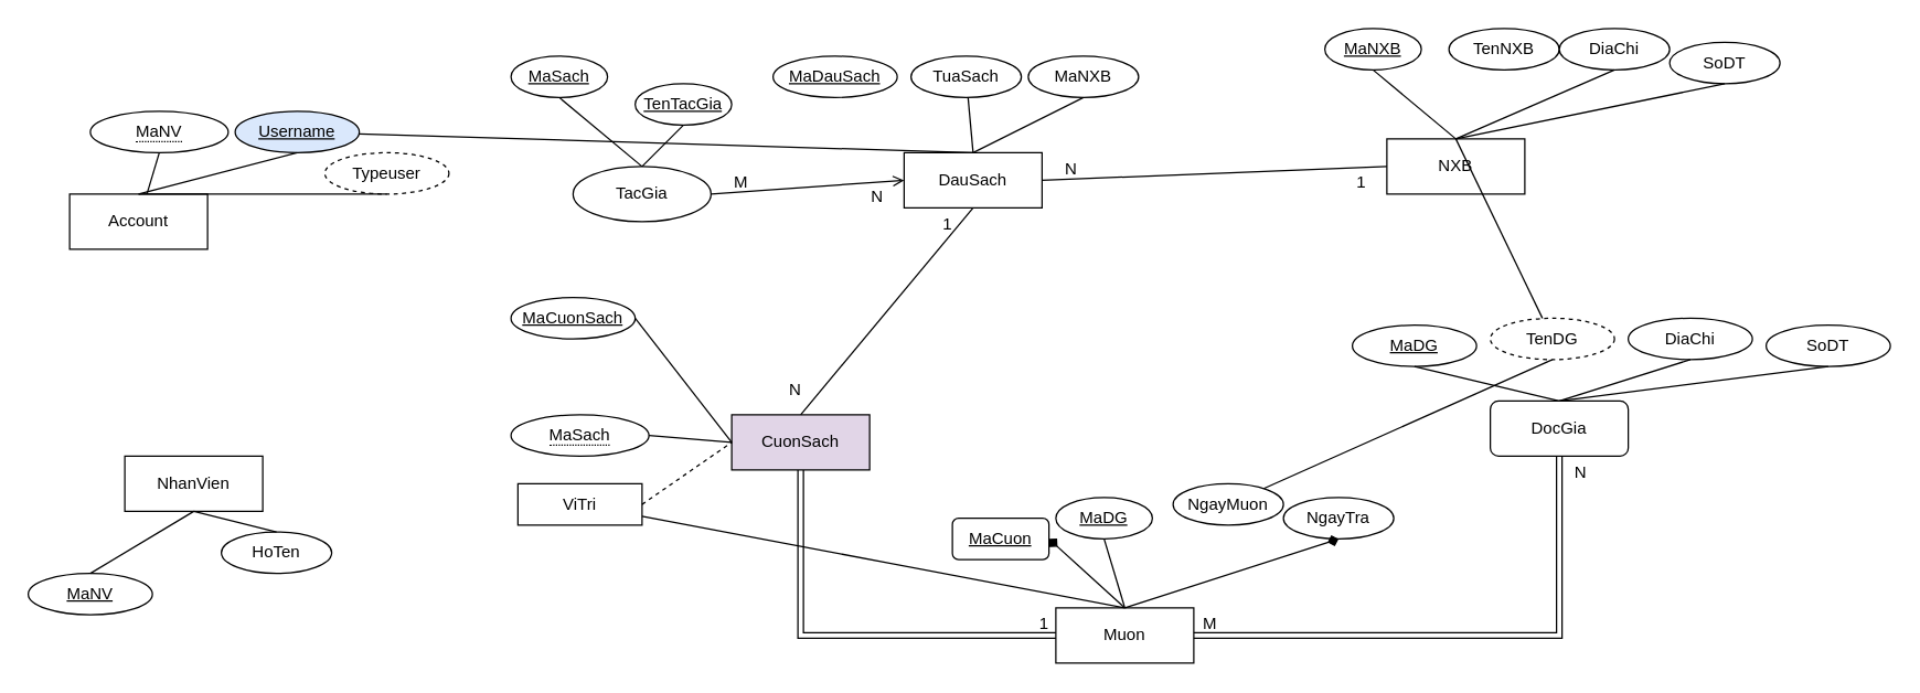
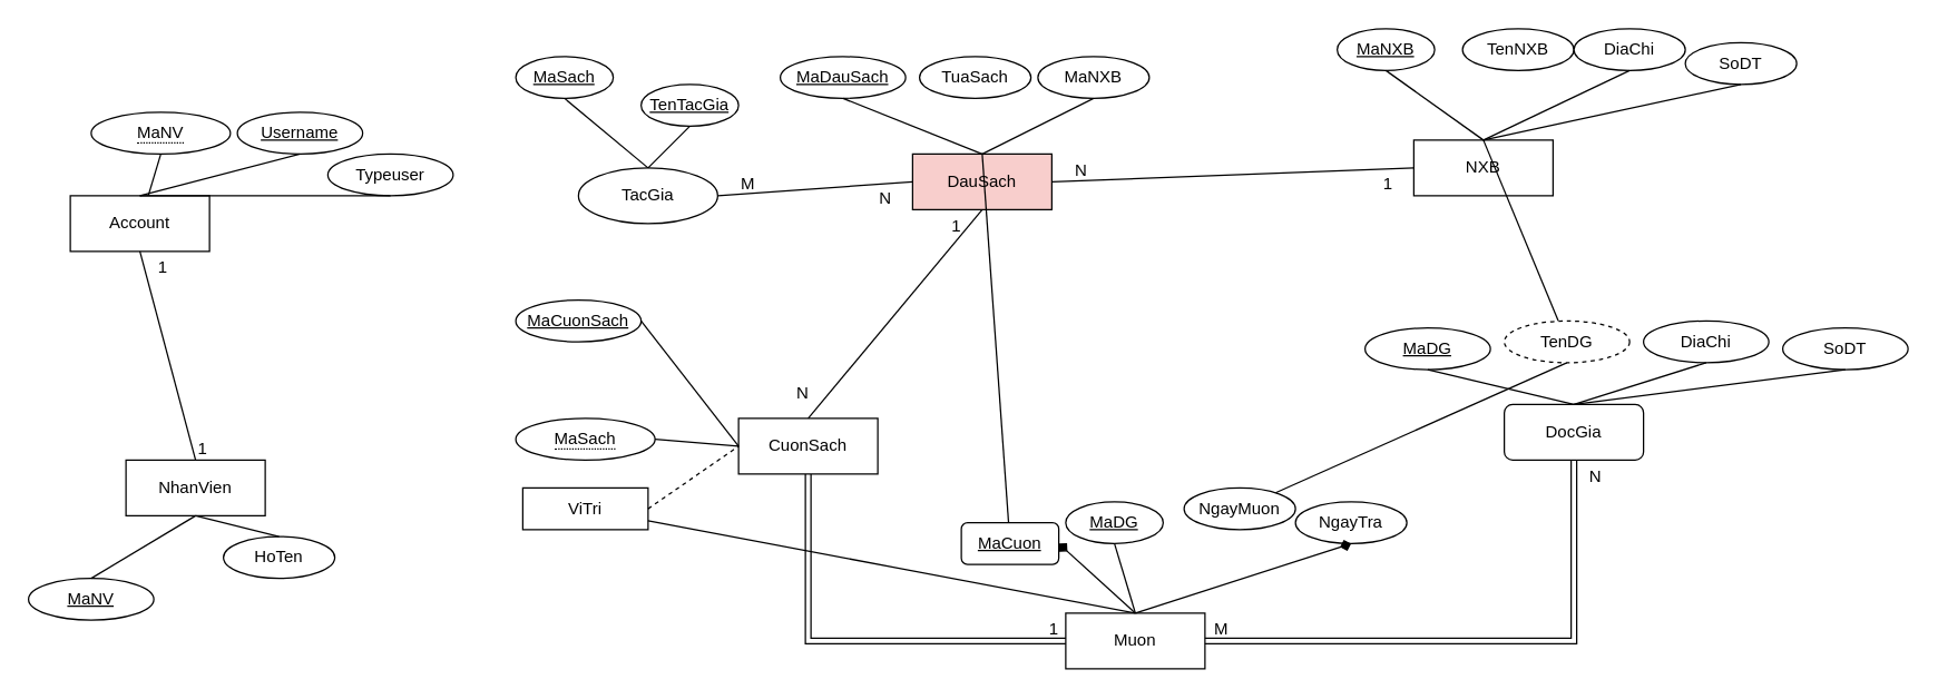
  <mxCell id="0" />
  <mxCell id="1" parent="0" />
- <mxCell id="2" value="DauSach" style="whiteSpace=wrap;html=1;align=center;" vertex="1" parent="1"><mxGeometry x="655" y="110" width="100" height="40" as="geometry" /></mxCell>
+ <mxCell id="2" value="DauSach" style="whiteSpace=wrap;html=1;align=center;fillColor=#f8cecc;" vertex="1" parent="1"><mxGeometry x="655" y="110" width="100" height="40" as="geometry" /></mxCell>
  <mxCell id="3" value="MaDauSach" style="ellipse;whiteSpace=wrap;html=1;align=center;fontStyle=4;" vertex="1" parent="1"><mxGeometry x="560" y="40" width="90" height="30" as="geometry" /></mxCell>
- <mxCell id="4" value="" style="endArrow=none;html=1;rounded=0;exitX=0.5;exitY=0;exitDx=0;exitDy=0;" edge="1" parent="1" source="2" target="31"><mxGeometry relative="1" as="geometry"><mxPoint x="660" y="130" as="sourcePoint" /><mxPoint x="820" y="130" as="targetPoint" /></mxGeometry></mxCell>
+ <mxCell id="4" value="" style="endArrow=none;html=1;rounded=0;entryX=0.5;entryY=1;entryDx=0;entryDy=0;exitX=0.5;exitY=0;exitDx=0;exitDy=0;" edge="1" parent="1" source="2" target="3"><mxGeometry relative="1" as="geometry"><mxPoint x="660" y="130" as="sourcePoint" /><mxPoint x="820" y="130" as="targetPoint" /></mxGeometry></mxCell>
  <mxCell id="5" value="TuaSach" style="ellipse;whiteSpace=wrap;html=1;align=center;" vertex="1" parent="1"><mxGeometry x="660" y="40" width="80" height="30" as="geometry" /></mxCell>
- <mxCell id="6" value="" style="endArrow=none;html=1;rounded=0;exitX=0.5;exitY=0;exitDx=0;exitDy=0;" edge="1" parent="1" source="2" target="5"><mxGeometry relative="1" as="geometry"><mxPoint x="710" y="120" as="sourcePoint" /><mxPoint x="820" y="130" as="targetPoint" /></mxGeometry></mxCell>
+ <mxCell id="6" value="" style="endArrow=none;html=1;rounded=0;exitX=0.5;exitY=0;exitDx=0;exitDy=0;" edge="1" parent="1" source="2" target="48"><mxGeometry relative="1" as="geometry"><mxPoint x="710" y="120" as="sourcePoint" /><mxPoint x="820" y="130" as="targetPoint" /></mxGeometry></mxCell>
  <mxCell id="7" value="MaNXB" style="ellipse;whiteSpace=wrap;html=1;align=center;" vertex="1" parent="1"><mxGeometry x="745" y="40" width="80" height="30" as="geometry" /></mxCell>
  <mxCell id="8" value="" style="endArrow=none;html=1;rounded=0;entryX=0.5;entryY=1;entryDx=0;entryDy=0;exitX=0.5;exitY=0;exitDx=0;exitDy=0;" edge="1" parent="1" source="2" target="7"><mxGeometry relative="1" as="geometry"><mxPoint x="720" y="100" as="sourcePoint" /><mxPoint x="870" y="120" as="targetPoint" /></mxGeometry></mxCell>
- <mxCell id="9" value="NXB" style="whiteSpace=wrap;html=1;align=center;" vertex="1" parent="1"><mxGeometry x="1005" y="100" width="100" height="40" as="geometry" /></mxCell>
+ <mxCell id="9" value="NXB" style="whiteSpace=wrap;html=1;align=center;" vertex="1" parent="1"><mxGeometry x="1015" y="100" width="100" height="40" as="geometry" /></mxCell>
  <mxCell id="10" value="TenNXB" style="ellipse;whiteSpace=wrap;html=1;align=center;" vertex="1" parent="1"><mxGeometry x="1050" y="20" width="80" height="30" as="geometry" /></mxCell>
  <mxCell id="11" value="MaNXB" style="ellipse;whiteSpace=wrap;html=1;align=center;fontStyle=4;" vertex="1" parent="1"><mxGeometry x="960" y="20" width="70" height="30" as="geometry" /></mxCell>
  <mxCell id="12" value="DiaChi" style="ellipse;whiteSpace=wrap;html=1;align=center;" vertex="1" parent="1"><mxGeometry x="1130" y="20" width="80" height="30" as="geometry" /></mxCell>
  <mxCell id="13" value="SoDT" style="ellipse;whiteSpace=wrap;html=1;align=center;" vertex="1" parent="1"><mxGeometry x="1210" y="30" width="80" height="30" as="geometry" /></mxCell>
  <mxCell id="14" value="" style="endArrow=none;html=1;rounded=0;exitX=0.5;exitY=0;exitDx=0;exitDy=0;entryX=0.5;entryY=1;entryDx=0;entryDy=0;" edge="1" parent="1" source="9" target="11"><mxGeometry relative="1" as="geometry"><mxPoint x="910" y="50" as="sourcePoint" /><mxPoint x="1070" y="50" as="targetPoint" /></mxGeometry></mxCell>
  <mxCell id="15" value="" style="endArrow=none;html=1;rounded=0;exitX=0.5;exitY=0;exitDx=0;exitDy=0;" edge="1" parent="1" source="9" target="43"><mxGeometry relative="1" as="geometry"><mxPoint x="1065" y="110" as="sourcePoint" /><mxPoint x="1005" y="60" as="targetPoint" /></mxGeometry></mxCell>
  <mxCell id="16" value="" style="endArrow=none;html=1;rounded=0;exitX=0.5;exitY=0;exitDx=0;exitDy=0;entryX=0.5;entryY=1;entryDx=0;entryDy=0;" edge="1" parent="1" source="9" target="12"><mxGeometry relative="1" as="geometry"><mxPoint x="1075" y="120" as="sourcePoint" /><mxPoint x="1015" y="70" as="targetPoint" /></mxGeometry></mxCell>
  <mxCell id="17" value="" style="endArrow=none;html=1;rounded=0;exitX=0.5;exitY=0;exitDx=0;exitDy=0;entryX=0.5;entryY=1;entryDx=0;entryDy=0;" edge="1" parent="1" source="9" target="13"><mxGeometry relative="1" as="geometry"><mxPoint x="1085" y="130" as="sourcePoint" /><mxPoint x="1025" y="80" as="targetPoint" /></mxGeometry></mxCell>
- <mxCell id="18" value="CuonSach" style="whiteSpace=wrap;html=1;align=center;fillColor=#e1d5e7;" vertex="1" parent="1"><mxGeometry x="530" y="300" width="100" height="40" as="geometry" /></mxCell>
+ <mxCell id="18" value="CuonSach" style="whiteSpace=wrap;html=1;align=center;" vertex="1" parent="1"><mxGeometry x="530" y="300" width="100" height="40" as="geometry" /></mxCell>
  <mxCell id="19" value="&lt;u&gt;MaCuonSach&lt;/u&gt;" style="ellipse;whiteSpace=wrap;html=1;align=center;" vertex="1" parent="1"><mxGeometry x="370" y="215" width="90" height="30" as="geometry" /></mxCell>
  <mxCell id="20" value="ViTri" style="whiteSpace=wrap;html=1;align=center;rounded=0;" vertex="1" parent="1"><mxGeometry x="375" y="350" width="90" height="30" as="geometry" /></mxCell>
  <mxCell id="21" value="&lt;span style=&quot;border-bottom: 1px dotted&quot;&gt;MaSach&lt;/span&gt;" style="ellipse;whiteSpace=wrap;html=1;align=center;" vertex="1" parent="1"><mxGeometry x="370" y="300" width="100" height="30" as="geometry" /></mxCell>
  <mxCell id="22" value="" style="endArrow=none;html=1;rounded=0;exitX=1;exitY=0.5;exitDx=0;exitDy=0;entryX=0;entryY=0.5;entryDx=0;entryDy=0;" edge="1" parent="1" source="19" target="18"><mxGeometry relative="1" as="geometry"><mxPoint x="490" y="270" as="sourcePoint" /><mxPoint x="540" y="320" as="targetPoint" /></mxGeometry></mxCell>
  <mxCell id="23" value="" style="endArrow=none;html=1;rounded=0;exitX=1;exitY=0.5;exitDx=0;exitDy=0;entryX=0;entryY=0.5;entryDx=0;entryDy=0;" edge="1" parent="1" source="21" target="18"><mxGeometry relative="1" as="geometry"><mxPoint x="495" y="280" as="sourcePoint" /><mxPoint x="540" y="320" as="targetPoint" /></mxGeometry></mxCell>
  <mxCell id="24" value="" style="endArrow=none;html=1;rounded=0;entryX=0;entryY=0.5;entryDx=0;entryDy=0;exitX=1;exitY=0.5;exitDx=0;exitDy=0;dashed=1;" edge="1" parent="1" source="20" target="18"><mxGeometry relative="1" as="geometry"><mxPoint x="505" y="290" as="sourcePoint" /><mxPoint x="610" y="320" as="targetPoint" /></mxGeometry></mxCell>
  <mxCell id="25" value="NhanVien" style="whiteSpace=wrap;html=1;align=center;" vertex="1" parent="1"><mxGeometry x="90" y="330" width="100" height="40" as="geometry" /></mxCell>
  <mxCell id="26" value="MaNV" style="ellipse;whiteSpace=wrap;html=1;align=center;fontStyle=4;" vertex="1" parent="1"><mxGeometry x="20" y="415" width="90" height="30" as="geometry" /></mxCell>
  <mxCell id="27" value="HoTen" style="ellipse;whiteSpace=wrap;html=1;align=center;" vertex="1" parent="1"><mxGeometry x="160" y="385" width="80" height="30" as="geometry" /></mxCell>
  <mxCell id="28" value="" style="endArrow=none;html=1;rounded=0;entryX=0.5;entryY=1;entryDx=0;entryDy=0;exitX=0.5;exitY=0;exitDx=0;exitDy=0;" edge="1" parent="1" source="26" target="25"><mxGeometry relative="1" as="geometry"><mxPoint x="50" y="370" as="sourcePoint" /><mxPoint x="200" y="300" as="targetPoint" /></mxGeometry></mxCell>
  <mxCell id="29" value="" style="endArrow=none;html=1;rounded=0;exitX=0.5;exitY=0;exitDx=0;exitDy=0;" edge="1" parent="1" source="27"><mxGeometry relative="1" as="geometry"><mxPoint x="55" y="310" as="sourcePoint" /><mxPoint x="140" y="370" as="targetPoint" /></mxGeometry></mxCell>
  <mxCell id="30" value="Account" style="whiteSpace=wrap;html=1;align=center;" vertex="1" parent="1"><mxGeometry x="50" y="140" width="100" height="40" as="geometry" /></mxCell>
- <mxCell id="31" value="&lt;u&gt;Username&lt;/u&gt;" style="ellipse;whiteSpace=wrap;html=1;align=center;fillColor=#dae8fc;" vertex="1" parent="1"><mxGeometry x="170" y="80" width="90" height="30" as="geometry" /></mxCell>
+ <mxCell id="31" value="&lt;u&gt;Username&lt;/u&gt;" style="ellipse;whiteSpace=wrap;html=1;align=center;" vertex="1" parent="1"><mxGeometry x="170" y="80" width="90" height="30" as="geometry" /></mxCell>
  <mxCell id="32" value="" style="endArrow=none;html=1;rounded=0;entryX=0.5;entryY=0;entryDx=0;entryDy=0;exitX=0.5;exitY=1;exitDx=0;exitDy=0;" edge="1" parent="1" source="31" target="30"><mxGeometry relative="1" as="geometry"><mxPoint x="15" y="130" as="sourcePoint" /><mxPoint x="120" y="160" as="targetPoint" /></mxGeometry></mxCell>
  <mxCell id="33" value="&lt;span style=&quot;border-bottom: 1px dotted&quot;&gt;MaNV&lt;/span&gt;" style="ellipse;whiteSpace=wrap;html=1;align=center;" vertex="1" parent="1"><mxGeometry x="65" y="80" width="100" height="30" as="geometry" /></mxCell>
- <mxCell id="34" value="Typeuser" style="ellipse;whiteSpace=wrap;html=1;align=center;dashed=1;" vertex="1" parent="1"><mxGeometry x="235" y="110" width="90" height="30" as="geometry" /></mxCell>
+ <mxCell id="34" value="Typeuser" style="ellipse;whiteSpace=wrap;html=1;align=center;" vertex="1" parent="1"><mxGeometry x="235" y="110" width="90" height="30" as="geometry" /></mxCell>
  <mxCell id="35" value="" style="endArrow=none;html=1;rounded=0;exitX=0.5;exitY=1;exitDx=0;exitDy=0;" edge="1" parent="1" source="34"><mxGeometry relative="1" as="geometry"><mxPoint x="225" y="120" as="sourcePoint" /><mxPoint x="100" y="140" as="targetPoint" /></mxGeometry></mxCell>
  <mxCell id="36" value="" style="endArrow=none;html=1;rounded=0;exitX=0.5;exitY=1;exitDx=0;exitDy=0;" edge="1" parent="1" source="33" target="30"><mxGeometry relative="1" as="geometry"><mxPoint x="235" y="130" as="sourcePoint" /><mxPoint x="120" y="160" as="targetPoint" /></mxGeometry></mxCell>
  <mxCell id="37" value="DocGia" style="whiteSpace=wrap;html=1;align=center;rounded=1;" vertex="1" parent="1"><mxGeometry x="1080" y="290" width="100" height="40" as="geometry" /></mxCell>
  <mxCell id="38" value="&lt;u&gt;MaDG&lt;/u&gt;" style="ellipse;whiteSpace=wrap;html=1;align=center;" vertex="1" parent="1"><mxGeometry x="980" y="235" width="90" height="30" as="geometry" /></mxCell>
  <mxCell id="39" value="DiaChi" style="ellipse;whiteSpace=wrap;html=1;align=center;" vertex="1" parent="1"><mxGeometry x="1180" y="230" width="90" height="30" as="geometry" /></mxCell>
  <mxCell id="40" value="" style="endArrow=none;html=1;rounded=0;entryX=0.5;entryY=0;entryDx=0;entryDy=0;exitX=0.5;exitY=1;exitDx=0;exitDy=0;" edge="1" parent="1" source="38" target="37"><mxGeometry relative="1" as="geometry"><mxPoint x="1030" y="265" as="sourcePoint" /><mxPoint x="1190" y="265" as="targetPoint" /></mxGeometry></mxCell>
  <mxCell id="41" value="" style="endArrow=none;html=1;rounded=0;exitX=0.5;exitY=1;exitDx=0;exitDy=0;" edge="1" parent="1" source="43" target="49"><mxGeometry relative="1" as="geometry"><mxPoint x="1130" y="260" as="sourcePoint" /><mxPoint x="1130" y="295" as="targetPoint" /></mxGeometry></mxCell>
  <mxCell id="42" value="" style="endArrow=none;html=1;rounded=0;entryX=0.5;entryY=0;entryDx=0;entryDy=0;exitX=0.5;exitY=1;exitDx=0;exitDy=0;" edge="1" parent="1" source="39" target="37"><mxGeometry relative="1" as="geometry"><mxPoint x="1045" y="285" as="sourcePoint" /><mxPoint x="1150" y="315" as="targetPoint" /></mxGeometry></mxCell>
  <mxCell id="43" value="TenDG" style="ellipse;whiteSpace=wrap;html=1;align=center;dashed=1;" vertex="1" parent="1"><mxGeometry x="1080" y="230" width="90" height="30" as="geometry" /></mxCell>
  <mxCell id="44" value="SoDT" style="ellipse;whiteSpace=wrap;html=1;align=center;" vertex="1" parent="1"><mxGeometry x="1280" y="235" width="90" height="30" as="geometry" /></mxCell>
  <mxCell id="45" value="" style="endArrow=none;html=1;rounded=0;entryX=0.5;entryY=0;entryDx=0;entryDy=0;exitX=0.5;exitY=1;exitDx=0;exitDy=0;" edge="1" parent="1" source="44" target="37"><mxGeometry relative="1" as="geometry"><mxPoint x="1235" y="270" as="sourcePoint" /><mxPoint x="1140" y="305" as="targetPoint" /></mxGeometry></mxCell>
  <mxCell id="46" value="Muon" style="whiteSpace=wrap;html=1;align=center;" vertex="1" parent="1"><mxGeometry x="765" y="440" width="100" height="40" as="geometry" /></mxCell>
  <mxCell id="47" value="&lt;u&gt;MaDG&lt;/u&gt;" style="ellipse;whiteSpace=wrap;html=1;align=center;" vertex="1" parent="1"><mxGeometry x="765" y="360" width="70" height="30" as="geometry" /></mxCell>
  <mxCell id="48" value="MaCuon" style="whiteSpace=wrap;html=1;align=center;fontStyle=4;rounded=1;" vertex="1" parent="1"><mxGeometry x="690" y="375" width="70" height="30" as="geometry" /></mxCell>
  <mxCell id="49" value="NgayMuon" style="ellipse;whiteSpace=wrap;html=1;align=center;" vertex="1" parent="1"><mxGeometry x="850" y="350" width="80" height="30" as="geometry" /></mxCell>
  <mxCell id="50" value="NgayTra" style="ellipse;whiteSpace=wrap;html=1;align=center;" vertex="1" parent="1"><mxGeometry x="930" y="360" width="80" height="30" as="geometry" /></mxCell>
  <mxCell id="51" value="" style="endArrow=diamond;html=1;rounded=0;exitX=0.5;exitY=0;exitDx=0;exitDy=0;entryX=1;entryY=0.5;entryDx=0;entryDy=0;" edge="1" parent="1" source="46" target="48"><mxGeometry relative="1" as="geometry"><mxPoint x="670" y="390" as="sourcePoint" /><mxPoint x="755" y="390" as="targetPoint" /></mxGeometry></mxCell>
  <mxCell id="52" value="" style="endArrow=none;html=1;rounded=0;exitX=0.5;exitY=0;exitDx=0;exitDy=0;entryX=0.5;entryY=1;entryDx=0;entryDy=0;" edge="1" parent="1" source="46" target="47"><mxGeometry relative="1" as="geometry"><mxPoint x="825" y="450" as="sourcePoint" /><mxPoint x="765" y="400" as="targetPoint" /></mxGeometry></mxCell>
  <mxCell id="53" value="" style="endArrow=none;html=1;rounded=0;exitX=0.5;exitY=0;exitDx=0;exitDy=0;" edge="1" parent="1" source="46" target="20"><mxGeometry relative="1" as="geometry"><mxPoint x="835" y="460" as="sourcePoint" /><mxPoint x="775" y="410" as="targetPoint" /></mxGeometry></mxCell>
  <mxCell id="54" value="" style="endArrow=diamond;html=1;rounded=0;exitX=0.5;exitY=0;exitDx=0;exitDy=0;entryX=0.5;entryY=1;entryDx=0;entryDy=0;" edge="1" parent="1" source="46" target="50"><mxGeometry relative="1" as="geometry"><mxPoint x="845" y="470" as="sourcePoint" /><mxPoint x="785" y="420" as="targetPoint" /></mxGeometry></mxCell>
  <mxCell id="55" value="TacGia" style="ellipse;whiteSpace=wrap;html=1;align=center;" vertex="1" parent="1"><mxGeometry x="415" y="120" width="100" height="40" as="geometry" /></mxCell>
  <mxCell id="56" value="&lt;u&gt;TenTacGia&lt;/u&gt;" style="ellipse;whiteSpace=wrap;html=1;align=center;" vertex="1" parent="1"><mxGeometry x="460" y="60" width="70" height="30" as="geometry" /></mxCell>
  <mxCell id="57" value="MaSach" style="ellipse;whiteSpace=wrap;html=1;align=center;fontStyle=4;" vertex="1" parent="1"><mxGeometry x="370" y="40" width="70" height="30" as="geometry" /></mxCell>
  <mxCell id="58" value="" style="endArrow=none;html=1;rounded=0;exitX=0.5;exitY=0;exitDx=0;exitDy=0;entryX=0.5;entryY=1;entryDx=0;entryDy=0;" edge="1" parent="1" source="55" target="57"><mxGeometry relative="1" as="geometry"><mxPoint x="320" y="70" as="sourcePoint" /><mxPoint x="480" y="70" as="targetPoint" /></mxGeometry></mxCell>
  <mxCell id="59" value="" style="endArrow=none;html=1;rounded=0;exitX=0.5;exitY=0;exitDx=0;exitDy=0;entryX=0.5;entryY=1;entryDx=0;entryDy=0;" edge="1" parent="1" source="55" target="56"><mxGeometry relative="1" as="geometry"><mxPoint x="475" y="130" as="sourcePoint" /><mxPoint x="415" y="80" as="targetPoint" /></mxGeometry></mxCell>
+ <mxCell id="60" value="" style="endArrow=none;html=1;rounded=0;entryX=0.5;entryY=1;entryDx=0;entryDy=0;exitX=0.5;exitY=0;exitDx=0;exitDy=0;" edge="1" parent="1" source="25" target="30"><mxGeometry relative="1" as="geometry"><mxPoint x="130" y="330" as="sourcePoint" /><mxPoint x="290" y="340" as="targetPoint" /></mxGeometry></mxCell>
+ <mxCell id="61" value="1" style="resizable=0;html=1;align=left;verticalAlign=bottom;" connectable="0" vertex="1" parent="60"><mxGeometry x="-1" relative="1" as="geometry" /></mxCell>
+ <mxCell id="62" value="1" style="resizable=0;html=1;align=right;verticalAlign=bottom;" connectable="0" vertex="1" parent="60"><mxGeometry x="1" relative="1" as="geometry"><mxPoint x="20" y="20" as="offset" /></mxGeometry></mxCell>
  <mxCell id="63" value="" style="endArrow=none;html=1;rounded=0;exitX=0.5;exitY=0;exitDx=0;exitDy=0;" edge="1" parent="1" source="18"><mxGeometry relative="1" as="geometry"><mxPoint x="530" y="180" as="sourcePoint" /><mxPoint x="705" y="150" as="targetPoint" /></mxGeometry></mxCell>
  <mxCell id="64" value="N" style="resizable=0;html=1;align=left;verticalAlign=bottom;" connectable="0" vertex="1" parent="63"><mxGeometry x="-1" relative="1" as="geometry"><mxPoint x="-10" y="-10" as="offset" /></mxGeometry></mxCell>
  <mxCell id="65" value="1" style="resizable=0;html=1;align=right;verticalAlign=bottom;" connectable="0" vertex="1" parent="63"><mxGeometry x="1" relative="1" as="geometry"><mxPoint x="-15" y="20" as="offset" /></mxGeometry></mxCell>
- <mxCell id="66" value="" style="endArrow=open;html=1;rounded=0;exitX=1;exitY=0.5;exitDx=0;exitDy=0;entryX=0;entryY=0.5;entryDx=0;entryDy=0;" edge="1" parent="1" source="55" target="2"><mxGeometry relative="1" as="geometry"><mxPoint x="505" y="255" as="sourcePoint" /><mxPoint x="630" y="95" as="targetPoint" /></mxGeometry></mxCell>
+ <mxCell id="66" value="" style="endArrow=none;html=1;rounded=0;exitX=1;exitY=0.5;exitDx=0;exitDy=0;entryX=0;entryY=0.5;entryDx=0;entryDy=0;" edge="1" parent="1" source="55" target="2"><mxGeometry relative="1" as="geometry"><mxPoint x="505" y="255" as="sourcePoint" /><mxPoint x="630" y="95" as="targetPoint" /></mxGeometry></mxCell>
  <mxCell id="67" value="M" style="resizable=0;html=1;align=left;verticalAlign=bottom;" connectable="0" vertex="1" parent="66"><mxGeometry x="-1" relative="1" as="geometry"><mxPoint x="15" as="offset" /></mxGeometry></mxCell>
  <mxCell id="68" value="N" style="resizable=0;html=1;align=right;verticalAlign=bottom;" connectable="0" vertex="1" parent="66"><mxGeometry x="1" relative="1" as="geometry"><mxPoint x="-15" y="20" as="offset" /></mxGeometry></mxCell>
  <mxCell id="69" value="" style="endArrow=none;html=1;rounded=0;entryX=0;entryY=0.5;entryDx=0;entryDy=0;exitX=1;exitY=0.5;exitDx=0;exitDy=0;" edge="1" parent="1" source="2" target="9"><mxGeometry relative="1" as="geometry"><mxPoint x="780" y="150" as="sourcePoint" /><mxPoint x="895" y="120" as="targetPoint" /></mxGeometry></mxCell>
  <mxCell id="70" value="N" style="resizable=0;html=1;align=left;verticalAlign=bottom;" connectable="0" vertex="1" parent="69"><mxGeometry x="-1" relative="1" as="geometry"><mxPoint x="15" as="offset" /></mxGeometry></mxCell>
  <mxCell id="71" value="1" style="resizable=0;html=1;align=right;verticalAlign=bottom;" connectable="0" vertex="1" parent="69"><mxGeometry x="1" relative="1" as="geometry"><mxPoint x="-15" y="20" as="offset" /></mxGeometry></mxCell>
  <mxCell id="72" value="" style="shape=link;html=1;rounded=0;entryX=0;entryY=0.5;entryDx=0;entryDy=0;exitX=0.5;exitY=1;exitDx=0;exitDy=0;" edge="1" parent="1" source="18" target="46"><mxGeometry relative="1" as="geometry"><mxPoint x="710" y="410" as="sourcePoint" /><mxPoint x="870" y="410" as="targetPoint" /><Array as="points"><mxPoint x="580" y="460" /></Array></mxGeometry></mxCell>
  <mxCell id="73" value="1" style="resizable=0;html=1;align=right;verticalAlign=bottom;" connectable="0" vertex="1" parent="72"><mxGeometry x="1" relative="1" as="geometry"><mxPoint x="-5" as="offset" /></mxGeometry></mxCell>
  <mxCell id="74" value="" style="shape=link;html=1;rounded=0;exitX=1;exitY=0.5;exitDx=0;exitDy=0;entryX=0.5;entryY=1;entryDx=0;entryDy=0;" edge="1" parent="1" source="46" target="37"><mxGeometry relative="1" as="geometry"><mxPoint x="920" y="459.58" as="sourcePoint" /><mxPoint x="1080" y="459.58" as="targetPoint" /><Array as="points"><mxPoint x="1130" y="460" /></Array></mxGeometry></mxCell>
  <mxCell id="75" value="M" style="resizable=0;html=1;align=left;verticalAlign=bottom;" connectable="0" vertex="1" parent="74"><mxGeometry x="-1" relative="1" as="geometry"><mxPoint x="5" as="offset" /></mxGeometry></mxCell>
  <mxCell id="76" value="N" style="resizable=0;html=1;align=right;verticalAlign=bottom;" connectable="0" vertex="1" parent="74"><mxGeometry x="1" relative="1" as="geometry"><mxPoint x="20" y="20" as="offset" /></mxGeometry></mxCell>
